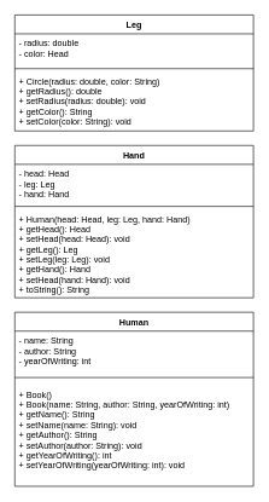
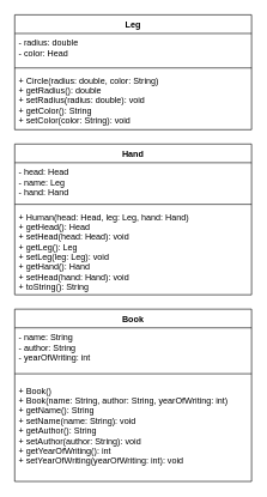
  <mxCell id="0" />
  <mxCell id="1" parent="0" />
  <mxCell id="2" value="Leg" style="swimlane;fontStyle=1;align=center;verticalAlign=top;childLayout=stackLayout;horizontal=1;startSize=26;horizontalStack=0;resizeParent=1;resizeParentMax=0;resizeLast=0;collapsible=1;marginBottom=0;" vertex="1" parent="1"><mxGeometry x="20" y="20" width="330" height="160" as="geometry" /></mxCell>
  <mxCell id="3" value="- radius: double&#10;- color: Head&#10;" style="text;strokeColor=none;fillColor=none;align=left;verticalAlign=top;spacingLeft=4;spacingRight=4;overflow=hidden;rotatable=0;points=[[0,0.5],[1,0.5]];portConstraint=eastwest;" vertex="1" parent="2"><mxGeometry y="26" width="330" height="44" as="geometry" /></mxCell>
  <mxCell id="4" value="" style="line;strokeWidth=1;fillColor=none;align=left;verticalAlign=middle;spacingTop=-1;spacingLeft=3;spacingRight=3;rotatable=0;labelPosition=right;points=[];portConstraint=eastwest;" vertex="1" parent="2"><mxGeometry y="70" width="330" height="8" as="geometry" /></mxCell>
  <mxCell id="5" value="+ Circle(radius: double, color: String)&#10;+ getRadius(): double&#10;+ setRadius(radius: double): void&#10;+ getColor(): String&#10;+ setColor(color: String): void&#10;&#10;" style="text;strokeColor=none;fillColor=none;align=left;verticalAlign=top;spacingLeft=4;spacingRight=4;overflow=hidden;rotatable=0;points=[[0,0.5],[1,0.5]];portConstraint=eastwest;" vertex="1" parent="2"><mxGeometry y="78" width="330" height="82" as="geometry" /></mxCell>
  <mxCell id="6" value="Hand" style="swimlane;fontStyle=1;align=center;verticalAlign=top;childLayout=stackLayout;horizontal=1;startSize=26;horizontalStack=0;resizeParent=1;resizeParentMax=0;resizeLast=0;collapsible=1;marginBottom=0;" vertex="1" parent="1"><mxGeometry x="20" y="200" width="330" height="210" as="geometry" /></mxCell>
- <mxCell id="7" value="- head: Head&#10;- leg: Leg&#10;- hand: Hand&#10;&#10;" style="text;strokeColor=none;fillColor=none;align=left;verticalAlign=top;spacingLeft=4;spacingRight=4;overflow=hidden;rotatable=0;points=[[0,0.5],[1,0.5]];portConstraint=eastwest;" vertex="1" parent="6"><mxGeometry y="26" width="330" height="54" as="geometry" /></mxCell>
+ <mxCell id="7" value="- head: Head&#10;- name: Leg&#10;- hand: Hand&#10;&#10;" style="text;strokeColor=none;fillColor=none;align=left;verticalAlign=top;spacingLeft=4;spacingRight=4;overflow=hidden;rotatable=0;points=[[0,0.5],[1,0.5]];portConstraint=eastwest;" vertex="1" parent="6"><mxGeometry y="26" width="330" height="54" as="geometry" /></mxCell>
  <mxCell id="8" value="" style="line;strokeWidth=1;fillColor=none;align=left;verticalAlign=middle;spacingTop=-1;spacingLeft=3;spacingRight=3;rotatable=0;labelPosition=right;points=[];portConstraint=eastwest;" vertex="1" parent="6"><mxGeometry y="80" width="330" height="8" as="geometry" /></mxCell>
  <mxCell id="9" value="+ Human(head: Head, leg: Leg, hand: Hand)&#10;+ getHead(): Head&#10;+ setHead(head: Head): void&#10;+ getLeg(): Leg&#10;+ setLeg(leg: Leg): void&#10;+ getHand(): Hand&#10;+ setHead(hand: Hand): void&#10;+ toString(): String&#10;" style="text;strokeColor=none;fillColor=none;align=left;verticalAlign=top;spacingLeft=4;spacingRight=4;overflow=hidden;rotatable=0;points=[[0,0.5],[1,0.5]];portConstraint=eastwest;" vertex="1" parent="6"><mxGeometry y="88" width="330" height="122" as="geometry" /></mxCell>
- <mxCell id="10" value="Human" style="swimlane;fontStyle=1;align=center;verticalAlign=top;childLayout=stackLayout;horizontal=1;startSize=26;horizontalStack=0;resizeParent=1;resizeParentMax=0;resizeLast=0;collapsible=1;marginBottom=0;" vertex="1" parent="1"><mxGeometry x="20" y="430" width="330" height="240" as="geometry" /></mxCell>
+ <mxCell id="10" value="Book" style="swimlane;fontStyle=1;align=center;verticalAlign=top;childLayout=stackLayout;horizontal=1;startSize=26;horizontalStack=0;resizeParent=1;resizeParentMax=0;resizeLast=0;collapsible=1;marginBottom=0;" vertex="1" parent="1"><mxGeometry x="20" y="430" width="330" height="240" as="geometry" /></mxCell>
  <mxCell id="11" value="- name: String&#10;- author: String&#10;- yearOfWriting: int&#10;" style="text;strokeColor=none;fillColor=none;align=left;verticalAlign=top;spacingLeft=4;spacingRight=4;overflow=hidden;rotatable=0;points=[[0,0.5],[1,0.5]];portConstraint=eastwest;" vertex="1" parent="10"><mxGeometry y="26" width="330" height="54" as="geometry" /></mxCell>
  <mxCell id="12" value="" style="line;strokeWidth=1;fillColor=none;align=left;verticalAlign=middle;spacingTop=-1;spacingLeft=3;spacingRight=3;rotatable=0;labelPosition=right;points=[];portConstraint=eastwest;" vertex="1" parent="10"><mxGeometry y="80" width="330" height="20" as="geometry" /></mxCell>
  <mxCell id="13" value="+ Book()&#10;+ Book(name: String, author: String, yearOfWriting: int)&#10;+ getName(): String&#10;+ setName(name: String): void&#10;+ getAuthor(): String&#10;+ setAuthor(author: String): void&#10;+ getYearOfWriting(): int&#10;+ setYearOfWriting(yearOfWriting: int): void&#10;&#10;" style="text;strokeColor=none;fillColor=none;align=left;verticalAlign=top;spacingLeft=4;spacingRight=4;overflow=hidden;rotatable=0;points=[[0,0.5],[1,0.5]];portConstraint=eastwest;" vertex="1" parent="10"><mxGeometry y="100" width="330" height="140" as="geometry" /></mxCell>
